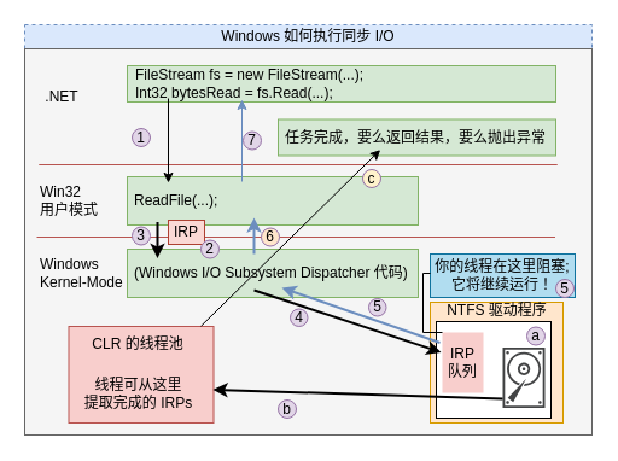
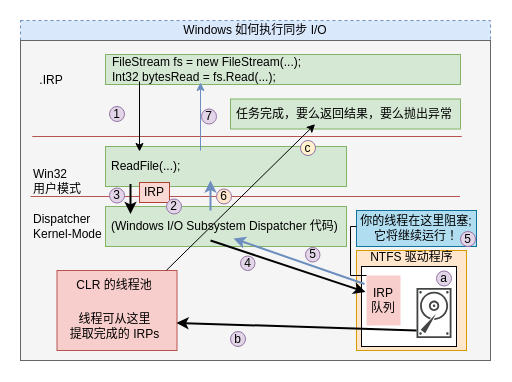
  <mxCell id="0" />
  <mxCell id="1" parent="0" />
  <mxCell id="2" value="Windows 如何执行同步 I/O" style="rounded=0;whiteSpace=wrap;html=1;fillColor=#dae8fc;strokeColor=#6c8ebf;dashed=1;" parent="1" vertex="1"><mxGeometry x="20" y="20" width="470" height="20" as="geometry" /></mxCell>
  <mxCell id="3" value="" style="rounded=0;whiteSpace=wrap;html=1;fillColor=#f5f5f5;strokeColor=#666666;fontColor=#333333;" parent="1" vertex="1"><mxGeometry x="20" y="40" width="470" height="320" as="geometry" /></mxCell>
  <mxCell id="4" value="" style="rounded=0;whiteSpace=wrap;html=1;fillColor=#d5e8d4;strokeColor=#82b366;" parent="1" vertex="1"><mxGeometry x="105" y="54" width="355" height="30" as="geometry" /></mxCell>
  <mxCell id="5" value="FileStream fs = new FileStream(...);&lt;br&gt;Int32 bytesRead = fs.Read(...);" style="text;html=1;align=left;verticalAlign=middle;whiteSpace=wrap;rounded=0;" parent="1" vertex="1"><mxGeometry x="110" y="51.5" width="195" height="35" as="geometry" /></mxCell>
  <mxCell id="6" value="" style="rounded=0;whiteSpace=wrap;html=1;fillColor=#d5e8d4;strokeColor=#82b366;" parent="1" vertex="1"><mxGeometry x="105" y="146" width="241" height="40" as="geometry" /></mxCell>
  <mxCell id="7" value="ReadFile(...);" style="text;html=1;align=left;verticalAlign=middle;whiteSpace=wrap;rounded=0;" parent="1" vertex="1"><mxGeometry x="109" y="146" width="195" height="40" as="geometry" /></mxCell>
  <mxCell id="8" value="" style="rounded=0;whiteSpace=wrap;html=1;fillColor=#d5e8d4;strokeColor=#82b366;" parent="1" vertex="1"><mxGeometry x="105" y="206" width="241" height="40" as="geometry" /></mxCell>
  <mxCell id="9" value="(Windows I/O Subsystem Dispatcher 代码)" style="text;html=1;align=left;verticalAlign=middle;whiteSpace=wrap;rounded=0;" parent="1" vertex="1"><mxGeometry x="109" y="206" width="247" height="40" as="geometry" /></mxCell>
  <mxCell id="10" value="" style="endArrow=none;html=1;fillColor=#f8cecc;strokeColor=#b85450;" parent="1" edge="1"><mxGeometry width="50" height="50" relative="1" as="geometry"><mxPoint x="461.25" y="136" as="sourcePoint" /><mxPoint x="31.75" y="136" as="targetPoint" /></mxGeometry></mxCell>
  <mxCell id="11" value="" style="endArrow=none;html=1;fillColor=#f8cecc;strokeColor=#b85450;" parent="1" edge="1"><mxGeometry width="50" height="50" relative="1" as="geometry"><mxPoint x="459.5" y="196" as="sourcePoint" /><mxPoint x="30" y="196" as="targetPoint" /></mxGeometry></mxCell>
- <mxCell id="12" value=".NET" style="text;html=1;strokeColor=none;fillColor=none;align=center;verticalAlign=middle;whiteSpace=wrap;rounded=0;" parent="1" vertex="1"><mxGeometry x="31" y="70" width="40" height="20" as="geometry" /></mxCell>
- <mxCell id="13" value="Win32&lt;br&gt;&lt;div style=&quot;&quot;&gt;&lt;span&gt;用户模式&lt;/span&gt;&lt;/div&gt;" style="text;html=1;strokeColor=none;fillColor=none;align=left;verticalAlign=middle;whiteSpace=wrap;rounded=0;" parent="1" vertex="1"><mxGeometry x="31" y="148.5" width="50" height="35" as="geometry" /></mxCell>
- <mxCell id="14" value="Windows&lt;br&gt;Kernel-Mode" style="text;html=1;strokeColor=none;fillColor=none;align=left;verticalAlign=middle;whiteSpace=wrap;rounded=0;" parent="1" vertex="1"><mxGeometry x="31" y="208.5" width="79" height="35" as="geometry" /></mxCell>
+ <mxCell id="12" value=".IRP" style="text;html=1;strokeColor=none;fillColor=none;align=center;verticalAlign=middle;whiteSpace=wrap;rounded=0;" parent="1" vertex="1"><mxGeometry x="31" y="70" width="40" height="20" as="geometry" /></mxCell>
+ <mxCell id="13" value="Win32&lt;br&gt;&lt;div style=&quot;&quot;&gt;&lt;span&gt;用户模式&lt;/span&gt;&lt;/div&gt;" style="text;html=1;strokeColor=none;fillColor=none;align=left;verticalAlign=middle;whiteSpace=wrap;rounded=0;" parent="1" vertex="1"><mxGeometry x="31" y="163.5" width="50" height="35" as="geometry" /></mxCell>
+ <mxCell id="14" value="Dispatcher&lt;br&gt;Kernel-Mode" style="text;html=1;strokeColor=none;fillColor=none;align=left;verticalAlign=middle;whiteSpace=wrap;rounded=0;" parent="1" vertex="1"><mxGeometry x="31" y="208.5" width="79" height="35" as="geometry" /></mxCell>
  <mxCell id="15" value="" style="rounded=0;whiteSpace=wrap;html=1;align=left;fillColor=#ffe6cc;strokeColor=#d79b00;" parent="1" vertex="1"><mxGeometry x="356" y="250" width="110" height="100" as="geometry" /></mxCell>
  <mxCell id="16" value="" style="rounded=0;whiteSpace=wrap;html=1;align=left;" parent="1" vertex="1"><mxGeometry x="361" y="266" width="95" height="80" as="geometry" /></mxCell>
  <mxCell id="17" value="NTFS 驱动程序" style="text;html=1;strokeColor=none;fillColor=none;align=center;verticalAlign=middle;whiteSpace=wrap;rounded=0;" parent="1" vertex="1"><mxGeometry x="368.5" y="247" width="84.5" height="20" as="geometry" /></mxCell>
  <mxCell id="18" value="" style="pointerEvents=1;shadow=0;dashed=0;html=1;strokeColor=none;fillColor=#434445;aspect=fixed;labelPosition=center;verticalLabelPosition=bottom;verticalAlign=top;align=center;outlineConnect=0;shape=mxgraph.vvd.disk;" parent="1" vertex="1"><mxGeometry x="416" y="287.5" width="35" height="50" as="geometry" /></mxCell>
  <mxCell id="19" value="1" style="ellipse;whiteSpace=wrap;html=1;aspect=fixed;align=center;fillColor=#e1d5e7;strokeColor=#9673a6;" parent="1" vertex="1"><mxGeometry x="109" y="106" width="15" height="15" as="geometry" /></mxCell>
  <mxCell id="20" value="" style="endArrow=classic;html=1;" parent="1" edge="1"><mxGeometry width="50" height="50" relative="1" as="geometry"><mxPoint x="139" y="81" as="sourcePoint" /><mxPoint x="139" y="151" as="targetPoint" /></mxGeometry></mxCell>
  <mxCell id="21" value="" style="endArrow=classic;html=1;strokeWidth=2;" parent="1" edge="1"><mxGeometry width="50" height="50" relative="1" as="geometry"><mxPoint x="130" y="183.5" as="sourcePoint" /><mxPoint x="130" y="213.5" as="targetPoint" /></mxGeometry></mxCell>
  <mxCell id="22" value="3" style="ellipse;whiteSpace=wrap;html=1;aspect=fixed;align=center;fillColor=#e1d5e7;strokeColor=#9673a6;" parent="1" vertex="1"><mxGeometry x="109" y="187.5" width="15" height="15" as="geometry" /></mxCell>
  <mxCell id="23" value="" style="endArrow=classic;html=1;fillColor=#dae8fc;strokeColor=#6c8ebf;" parent="1" edge="1"><mxGeometry width="50" height="50" relative="1" as="geometry"><mxPoint x="200" y="150" as="sourcePoint" /><mxPoint x="200" y="82" as="targetPoint" /></mxGeometry></mxCell>
  <mxCell id="24" value="IRP" style="rounded=0;whiteSpace=wrap;html=1;align=center;fillColor=#fad9d5;strokeColor=#ae4132;" parent="1" vertex="1"><mxGeometry x="139" y="182" width="30" height="20" as="geometry" /></mxCell>
  <mxCell id="25" value="" style="endArrow=classic;html=1;strokeWidth=2;fillColor=#dae8fc;strokeColor=#6c8ebf;" parent="1" edge="1"><mxGeometry width="50" height="50" relative="1" as="geometry"><mxPoint x="210" y="210" as="sourcePoint" /><mxPoint x="210" y="180" as="targetPoint" /></mxGeometry></mxCell>
  <mxCell id="26" value="7" style="ellipse;whiteSpace=wrap;html=1;aspect=fixed;align=center;fillColor=#e1d5e7;strokeColor=#9673a6;" parent="1" vertex="1"><mxGeometry x="201" y="108.5" width="15" height="15" as="geometry" /></mxCell>
  <mxCell id="27" value="6" style="ellipse;whiteSpace=wrap;html=1;aspect=fixed;align=center;fillColor=#ffe6cc;strokeColor=#9673a6;" parent="1" vertex="1"><mxGeometry x="216" y="188.5" width="15" height="15" as="geometry" /></mxCell>
  <mxCell id="28" value="IRP&lt;br&gt;队列" style="rounded=0;whiteSpace=wrap;html=1;fillColor=#f8cecc;strokeColor=none;" parent="1" vertex="1"><mxGeometry x="366" y="275" width="34" height="50" as="geometry" /></mxCell>
  <mxCell id="29" value="" style="endArrow=classic;html=1;strokeWidth=2;fillColor=#dae8fc;exitX=0.409;exitY=0.85;exitDx=0;exitDy=0;exitPerimeter=0;" parent="1" edge="1" source="9"><mxGeometry width="50" height="50" relative="1" as="geometry"><mxPoint x="175" y="214" as="sourcePoint" /><mxPoint x="365" y="291.5" as="targetPoint" /></mxGeometry></mxCell>
  <mxCell id="30" value="" style="endArrow=classic;html=1;strokeWidth=2;fillColor=#dae8fc;strokeColor=#6c8ebf;" parent="1" edge="1"><mxGeometry width="50" height="50" relative="1" as="geometry"><mxPoint x="364" y="283.5" as="sourcePoint" /><mxPoint x="233" y="238" as="targetPoint" /></mxGeometry></mxCell>
  <mxCell id="31" value="a" style="ellipse;whiteSpace=wrap;html=1;aspect=fixed;align=center;fillColor=#e1d5e7;strokeColor=#9673a6;" parent="1" vertex="1"><mxGeometry x="436" y="270.5" width="15" height="15" as="geometry" /></mxCell>
  <mxCell id="32" value="你的线程在这里阻塞;它将继续运行！" style="rounded=0;whiteSpace=wrap;html=1;align=center;fillColor=#b1ddf0;strokeColor=#10739e;" parent="1" vertex="1"><mxGeometry x="356" y="210" width="120" height="36" as="geometry" /></mxCell>
  <mxCell id="33" value="2" style="ellipse;whiteSpace=wrap;html=1;aspect=fixed;align=center;fillColor=#e1d5e7;strokeColor=#9673a6;" parent="1" vertex="1"><mxGeometry x="166" y="198.5" width="15" height="15" as="geometry" /></mxCell>
  <mxCell id="34" value="" style="rounded=0;whiteSpace=wrap;html=1;fillColor=#d5e8d4;strokeColor=#82b366;" vertex="1" parent="1"><mxGeometry x="230" y="98.5" width="230" height="30" as="geometry" /></mxCell>
  <mxCell id="35" value="任务完成，要么返回结果，要么抛出异常" style="text;html=1;strokeColor=none;fillColor=none;align=center;verticalAlign=middle;whiteSpace=wrap;rounded=0;" vertex="1" parent="1"><mxGeometry x="230.5" y="103.5" width="225.5" height="20" as="geometry" /></mxCell>
  <mxCell id="36" value="5" style="ellipse;whiteSpace=wrap;html=1;aspect=fixed;align=center;fillColor=#e1d5e7;strokeColor=#9673a6;" vertex="1" parent="1"><mxGeometry x="460" y="231" width="15" height="15" as="geometry" /></mxCell>
  <mxCell id="37" style="edgeStyle=orthogonalEdgeStyle;rounded=0;orthogonalLoop=1;jettySize=auto;html=1;entryX=1;entryY=0.5;entryDx=0;entryDy=0;endArrow=none;endFill=0;" edge="1" parent="1"><mxGeometry relative="1" as="geometry"><mxPoint x="366" y="275" as="sourcePoint" /><mxPoint x="356" y="226" as="targetPoint" /><Array as="points"><mxPoint x="350" y="275" /><mxPoint x="350" y="226" /></Array></mxGeometry></mxCell>
  <mxCell id="38" value="" style="rounded=0;whiteSpace=wrap;html=1;fillColor=#f8cecc;strokeColor=#b85450;" vertex="1" parent="1"><mxGeometry x="56.5" y="270" width="120" height="80" as="geometry" /></mxCell>
  <mxCell id="39" value="CLR 的线程池" style="text;html=1;strokeColor=none;fillColor=none;align=center;verticalAlign=middle;whiteSpace=wrap;rounded=0;" vertex="1" parent="1"><mxGeometry x="71" y="275" width="86" height="20" as="geometry" /></mxCell>
  <mxCell id="40" value="线程可从这里&lt;br&gt;提取完成的 IRPs" style="text;html=1;strokeColor=none;fillColor=none;align=center;verticalAlign=middle;whiteSpace=wrap;rounded=0;" vertex="1" parent="1"><mxGeometry x="53.75" y="306" width="120.5" height="40" as="geometry" /></mxCell>
  <mxCell id="41" value="" style="endArrow=classic;html=1;strokeWidth=2;fillColor=#dae8fc;entryX=0.996;entryY=0.655;entryDx=0;entryDy=0;entryPerimeter=0;" edge="1" parent="1" source="18" target="38"><mxGeometry width="50" height="50" relative="1" as="geometry"><mxPoint x="201.023" y="375" as="sourcePoint" /><mxPoint x="356" y="426.5" as="targetPoint" /><Array as="points"><mxPoint x="416" y="330" /></Array></mxGeometry></mxCell>
  <mxCell id="42" value="b" style="ellipse;whiteSpace=wrap;html=1;aspect=fixed;align=center;fillColor=#e1d5e7;strokeColor=#9673a6;" vertex="1" parent="1"><mxGeometry x="230" y="331" width="15" height="15" as="geometry" /></mxCell>
  <mxCell id="43" value="4" style="ellipse;whiteSpace=wrap;html=1;aspect=fixed;align=center;fillColor=#e1d5e7;strokeColor=#9673a6;" vertex="1" parent="1"><mxGeometry x="240" y="255.5" width="14.5" height="14.5" as="geometry" /></mxCell>
  <mxCell id="44" value="5" style="ellipse;whiteSpace=wrap;html=1;aspect=fixed;align=center;fillColor=#e1d5e7;strokeColor=#9673a6;" vertex="1" parent="1"><mxGeometry x="305" y="247" width="14.5" height="14.5" as="geometry" /></mxCell>
  <mxCell id="45" value="" style="endArrow=classic;html=1;entryX=0.373;entryY=1.008;entryDx=0;entryDy=0;entryPerimeter=0;" edge="1" parent="1" target="35"><mxGeometry width="50" height="50" relative="1" as="geometry"><mxPoint x="166" y="269.75" as="sourcePoint" /><mxPoint x="316" y="130.25" as="targetPoint" /></mxGeometry></mxCell>
  <mxCell id="46" value="c" style="ellipse;whiteSpace=wrap;html=1;aspect=fixed;align=center;fillColor=#fff2cc;strokeColor=#9673a6;" vertex="1" parent="1"><mxGeometry x="300" y="140" width="15" height="15" as="geometry" /></mxCell>
